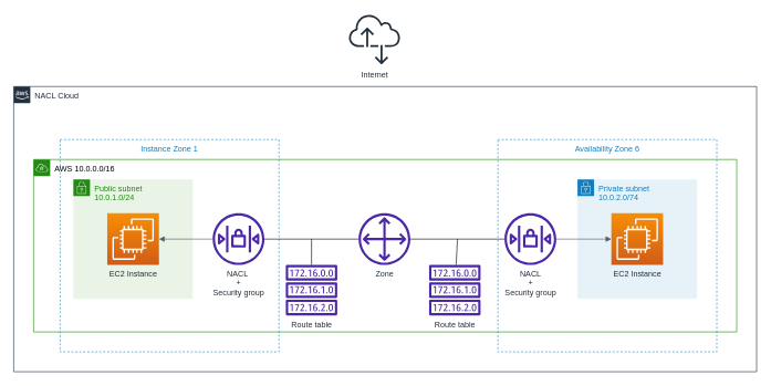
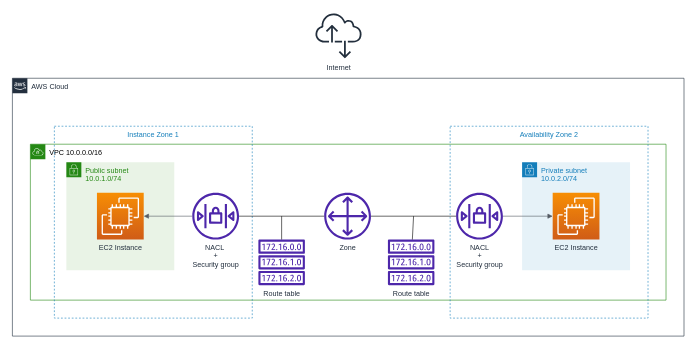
  <mxCell id="0" />
  <mxCell id="1" parent="0" />
- <mxCell id="2" value="NACL Cloud" style="points=[[0,0],[0.25,0],[0.5,0],[0.75,0],[1,0],[1,0.25],[1,0.5],[1,0.75],[1,1],[0.75,1],[0.5,1],[0.25,1],[0,1],[0,0.75],[0,0.5],[0,0.25]];outlineConnect=0;gradientColor=none;html=1;whiteSpace=wrap;fontSize=12;fontStyle=0;shape=mxgraph.aws4.group;grIcon=mxgraph.aws4.group_aws_cloud_alt;strokeColor=#232F3E;fillColor=none;verticalAlign=top;align=left;spacingLeft=30;fontColor=#232F3E;dashed=0;" vertex="1" parent="1"><mxGeometry x="20" y="130" width="1120" height="430" as="geometry" /></mxCell>
- <mxCell id="3" value="&lt;font color=&quot;#000000&quot;&gt;AWS 10.0.0.0/16&lt;/font&gt;" style="points=[[0,0],[0.25,0],[0.5,0],[0.75,0],[1,0],[1,0.25],[1,0.5],[1,0.75],[1,1],[0.75,1],[0.5,1],[0.25,1],[0,1],[0,0.75],[0,0.5],[0,0.25]];outlineConnect=0;gradientColor=none;html=1;whiteSpace=wrap;fontSize=12;fontStyle=0;shape=mxgraph.aws4.group;grIcon=mxgraph.aws4.group_vpc;strokeColor=#248814;fillColor=none;verticalAlign=top;align=left;spacingLeft=30;fontColor=#AAB7B8;dashed=0;" vertex="1" parent="1"><mxGeometry x="50" y="240" width="1060" height="260" as="geometry" /></mxCell>
- <mxCell id="4" value="Availability Zone 6" style="fillColor=none;strokeColor=#147EBA;dashed=1;verticalAlign=top;fontStyle=0;fontColor=#147EBA;" vertex="1" parent="1"><mxGeometry x="750" y="210" width="330" height="320" as="geometry" /></mxCell>
+ <mxCell id="2" value="AWS Cloud" style="points=[[0,0],[0.25,0],[0.5,0],[0.75,0],[1,0],[1,0.25],[1,0.5],[1,0.75],[1,1],[0.75,1],[0.5,1],[0.25,1],[0,1],[0,0.75],[0,0.5],[0,0.25]];outlineConnect=0;gradientColor=none;html=1;whiteSpace=wrap;fontSize=12;fontStyle=0;shape=mxgraph.aws4.group;grIcon=mxgraph.aws4.group_aws_cloud_alt;strokeColor=#232F3E;fillColor=none;verticalAlign=top;align=left;spacingLeft=30;fontColor=#232F3E;dashed=0;" vertex="1" parent="1"><mxGeometry x="20" y="130" width="1120" height="430" as="geometry" /></mxCell>
+ <mxCell id="3" value="&lt;font color=&quot;#000000&quot;&gt;VPC 10.0.0.0/16&lt;/font&gt;" style="points=[[0,0],[0.25,0],[0.5,0],[0.75,0],[1,0],[1,0.25],[1,0.5],[1,0.75],[1,1],[0.75,1],[0.5,1],[0.25,1],[0,1],[0,0.75],[0,0.5],[0,0.25]];outlineConnect=0;gradientColor=none;html=1;whiteSpace=wrap;fontSize=12;fontStyle=0;shape=mxgraph.aws4.group;grIcon=mxgraph.aws4.group_vpc;strokeColor=#248814;fillColor=none;verticalAlign=top;align=left;spacingLeft=30;fontColor=#AAB7B8;dashed=0;" vertex="1" parent="1"><mxGeometry x="50" y="240" width="1060" height="260" as="geometry" /></mxCell>
+ <mxCell id="4" value="Availability Zone 2" style="fillColor=none;strokeColor=#147EBA;dashed=1;verticalAlign=top;fontStyle=0;fontColor=#147EBA;" vertex="1" parent="1"><mxGeometry x="750" y="210" width="330" height="320" as="geometry" /></mxCell>
  <mxCell id="5" value="Instance Zone 1" style="fillColor=none;strokeColor=#147EBA;dashed=1;verticalAlign=top;fontStyle=0;fontColor=#147EBA;" vertex="1" parent="1"><mxGeometry x="90" y="210" width="330" height="320" as="geometry" /></mxCell>
  <mxCell id="6" value="Zone" style="sketch=0;outlineConnect=0;fontColor=#232F3E;gradientColor=none;fillColor=#4D27AA;strokeColor=none;dashed=0;verticalLabelPosition=bottom;verticalAlign=top;align=center;html=1;fontSize=12;fontStyle=0;aspect=fixed;pointerEvents=1;shape=mxgraph.aws4.customer_gateway;" vertex="1" parent="1"><mxGeometry x="540" y="321" width="78" height="78" as="geometry" /></mxCell>
  <mxCell id="7" value="Route table" style="sketch=0;outlineConnect=0;fontColor=#232F3E;gradientColor=none;fillColor=#4D27AA;strokeColor=none;dashed=0;verticalLabelPosition=bottom;verticalAlign=top;align=center;html=1;fontSize=12;fontStyle=0;aspect=fixed;pointerEvents=1;shape=mxgraph.aws4.route_table;" vertex="1" parent="1"><mxGeometry x="430" y="399" width="78" height="76" as="geometry" /></mxCell>
  <mxCell id="8" value="Internet" style="sketch=0;outlineConnect=0;fontColor=#232F3E;gradientColor=none;fillColor=#232F3D;strokeColor=none;dashed=0;verticalLabelPosition=bottom;verticalAlign=top;align=center;html=1;fontSize=12;fontStyle=0;aspect=fixed;pointerEvents=1;shape=mxgraph.aws4.internet_alt2;" vertex="1" parent="1"><mxGeometry x="525" y="20" width="78" height="78" as="geometry" /></mxCell>
  <mxCell id="9" value="Route table" style="sketch=0;outlineConnect=0;fontColor=#232F3E;gradientColor=none;fillColor=#4D27AA;strokeColor=none;dashed=0;verticalLabelPosition=bottom;verticalAlign=top;align=center;html=1;fontSize=12;fontStyle=0;aspect=fixed;pointerEvents=1;shape=mxgraph.aws4.route_table;" vertex="1" parent="1"><mxGeometry x="646" y="399" width="78" height="76" as="geometry" /></mxCell>
  <mxCell id="10" value="NACL&lt;br&gt;+&lt;br&gt;Security group" style="sketch=0;outlineConnect=0;fontColor=#232F3E;gradientColor=none;fillColor=#4D27AA;strokeColor=none;dashed=0;verticalLabelPosition=bottom;verticalAlign=top;align=center;html=1;fontSize=12;fontStyle=0;aspect=fixed;pointerEvents=1;shape=mxgraph.aws4.network_access_control_list;" vertex="1" parent="1"><mxGeometry x="760" y="321" width="78" height="78" as="geometry" /></mxCell>
  <mxCell id="11" value="" style="group" vertex="1" connectable="0" parent="1"><mxGeometry x="870" y="270" width="180" height="180" as="geometry" /></mxCell>
  <mxCell id="12" value="Private subnet&lt;br&gt;10.0.2.0/74" style="points=[[0,0],[0.25,0],[0.5,0],[0.75,0],[1,0],[1,0.25],[1,0.5],[1,0.75],[1,1],[0.75,1],[0.5,1],[0.25,1],[0,1],[0,0.75],[0,0.5],[0,0.25]];outlineConnect=0;gradientColor=none;html=1;whiteSpace=wrap;fontSize=12;fontStyle=0;shape=mxgraph.aws4.group;grIcon=mxgraph.aws4.group_security_group;grStroke=0;strokeColor=#147EBA;fillColor=#E6F2F8;verticalAlign=top;align=left;spacingLeft=30;fontColor=#147EBA;dashed=0;" vertex="1" parent="11"><mxGeometry width="180" height="180" as="geometry" /></mxCell>
  <mxCell id="13" value="EC2 Instance" style="sketch=0;points=[[0,0,0],[0.25,0,0],[0.5,0,0],[0.75,0,0],[1,0,0],[0,1,0],[0.25,1,0],[0.5,1,0],[0.75,1,0],[1,1,0],[0,0.25,0],[0,0.5,0],[0,0.75,0],[1,0.25,0],[1,0.5,0],[1,0.75,0]];outlineConnect=0;fontColor=#232F3E;gradientColor=#F78E04;gradientDirection=north;fillColor=#D05C17;strokeColor=#ffffff;dashed=0;verticalLabelPosition=bottom;verticalAlign=top;align=center;html=1;fontSize=12;fontStyle=0;aspect=fixed;shape=mxgraph.aws4.resourceIcon;resIcon=mxgraph.aws4.ec2;" vertex="1" parent="11"><mxGeometry x="51" y="51" width="78" height="78" as="geometry" /></mxCell>
- <mxCell id="14" value="Public subnet&lt;br&gt;10.0.1.0/24" style="points=[[0,0],[0.25,0],[0.5,0],[0.75,0],[1,0],[1,0.25],[1,0.5],[1,0.75],[1,1],[0.75,1],[0.5,1],[0.25,1],[0,1],[0,0.75],[0,0.5],[0,0.25]];outlineConnect=0;gradientColor=none;html=1;whiteSpace=wrap;fontSize=12;fontStyle=0;shape=mxgraph.aws4.group;grIcon=mxgraph.aws4.group_security_group;grStroke=0;strokeColor=#248814;fillColor=#E9F3E6;verticalAlign=top;align=left;spacingLeft=30;fontColor=#248814;dashed=0;" vertex="1" parent="1"><mxGeometry x="110" y="270" width="180" height="180" as="geometry" /></mxCell>
+ <mxCell id="14" value="Public subnet&lt;br&gt;10.0.1.0/74" style="points=[[0,0],[0.25,0],[0.5,0],[0.75,0],[1,0],[1,0.25],[1,0.5],[1,0.75],[1,1],[0.75,1],[0.5,1],[0.25,1],[0,1],[0,0.75],[0,0.5],[0,0.25]];outlineConnect=0;gradientColor=none;html=1;whiteSpace=wrap;fontSize=12;fontStyle=0;shape=mxgraph.aws4.group;grIcon=mxgraph.aws4.group_security_group;grStroke=0;strokeColor=#248814;fillColor=#E9F3E6;verticalAlign=top;align=left;spacingLeft=30;fontColor=#248814;dashed=0;" vertex="1" parent="1"><mxGeometry x="110" y="270" width="180" height="180" as="geometry" /></mxCell>
  <mxCell id="15" value="EC2 Instance" style="sketch=0;points=[[0,0,0],[0.25,0,0],[0.5,0,0],[0.75,0,0],[1,0,0],[0,1,0],[0.25,1,0],[0.5,1,0],[0.75,1,0],[1,1,0],[0,0.25,0],[0,0.5,0],[0,0.75,0],[1,0.25,0],[1,0.5,0],[1,0.75,0]];outlineConnect=0;fontColor=#232F3E;gradientColor=#F78E04;gradientDirection=north;fillColor=#D05C17;strokeColor=#ffffff;dashed=0;verticalLabelPosition=bottom;verticalAlign=top;align=center;html=1;fontSize=12;fontStyle=0;aspect=fixed;shape=mxgraph.aws4.resourceIcon;resIcon=mxgraph.aws4.ec2;" vertex="1" parent="1"><mxGeometry x="161" y="321" width="78" height="78" as="geometry" /></mxCell>
  <mxCell id="16" value="NACL&amp;nbsp;&lt;br&gt;+&lt;br&gt;Security group" style="sketch=0;outlineConnect=0;fontColor=#232F3E;gradientColor=none;fillColor=#4D27AA;strokeColor=none;dashed=0;verticalLabelPosition=bottom;verticalAlign=top;align=center;html=1;fontSize=12;fontStyle=0;aspect=fixed;pointerEvents=1;shape=mxgraph.aws4.network_access_control_list;" vertex="1" parent="1"><mxGeometry x="320" y="321" width="78" height="78" as="geometry" /></mxCell>
  <mxCell id="17" value="" style="endArrow=none;html=1;rounded=0;fontColor=#000000;" edge="1" parent="1" source="16" target="6"><mxGeometry width="50" height="50" relative="1" as="geometry"><mxPoint x="470" y="380" as="sourcePoint" /><mxPoint x="520" y="330" as="targetPoint" /></mxGeometry></mxCell>
  <mxCell id="18" value="" style="edgeStyle=orthogonalEdgeStyle;html=1;endArrow=none;elbow=vertical;startArrow=block;startFill=1;strokeColor=#545B64;rounded=0;fontColor=#000000;exitX=1;exitY=0.5;exitDx=0;exitDy=0;exitPerimeter=0;" edge="1" parent="1" source="15" target="16"><mxGeometry width="100" relative="1" as="geometry"><mxPoint x="300" y="350" as="sourcePoint" /><mxPoint x="400" y="350" as="targetPoint" /></mxGeometry></mxCell>
  <mxCell id="19" value="" style="endArrow=none;html=1;rounded=0;fontColor=#000000;" edge="1" parent="1" source="7"><mxGeometry width="50" height="50" relative="1" as="geometry"><mxPoint x="500" y="460" as="sourcePoint" /><mxPoint x="469" y="360" as="targetPoint" /></mxGeometry></mxCell>
  <mxCell id="20" value="" style="endArrow=none;html=1;rounded=0;fontColor=#000000;" edge="1" parent="1" source="6" target="10"><mxGeometry width="50" height="50" relative="1" as="geometry"><mxPoint x="640" y="460" as="sourcePoint" /><mxPoint x="690" y="410" as="targetPoint" /></mxGeometry></mxCell>
  <mxCell id="21" value="" style="endArrow=none;html=1;rounded=0;fontColor=#000000;" edge="1" parent="1" target="9"><mxGeometry width="50" height="50" relative="1" as="geometry"><mxPoint x="689" y="360" as="sourcePoint" /><mxPoint x="690" y="410" as="targetPoint" /></mxGeometry></mxCell>
  <mxCell id="22" value="" style="edgeStyle=orthogonalEdgeStyle;html=1;endArrow=block;elbow=vertical;startArrow=none;endFill=1;strokeColor=#545B64;rounded=0;fontColor=#000000;entryX=0;entryY=0.5;entryDx=0;entryDy=0;entryPerimeter=0;" edge="1" parent="1" source="10" target="13"><mxGeometry width="100" relative="1" as="geometry"><mxPoint x="790" y="430" as="sourcePoint" /><mxPoint x="890" y="430" as="targetPoint" /></mxGeometry></mxCell>
